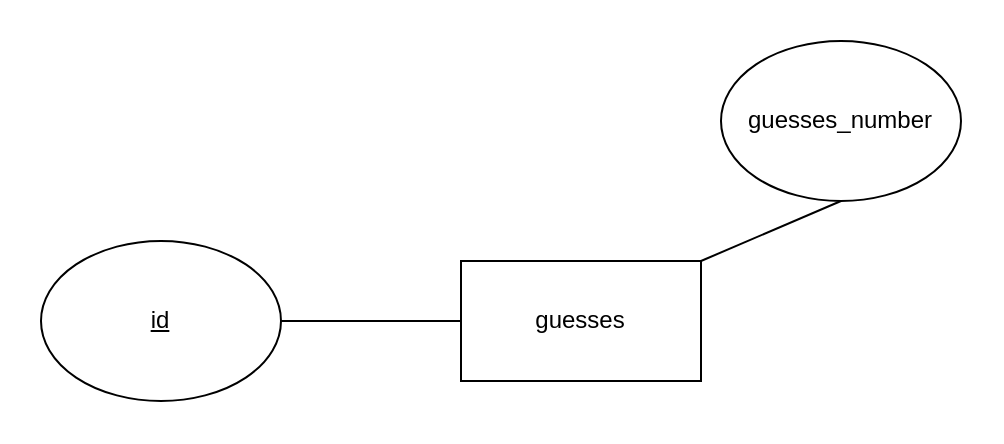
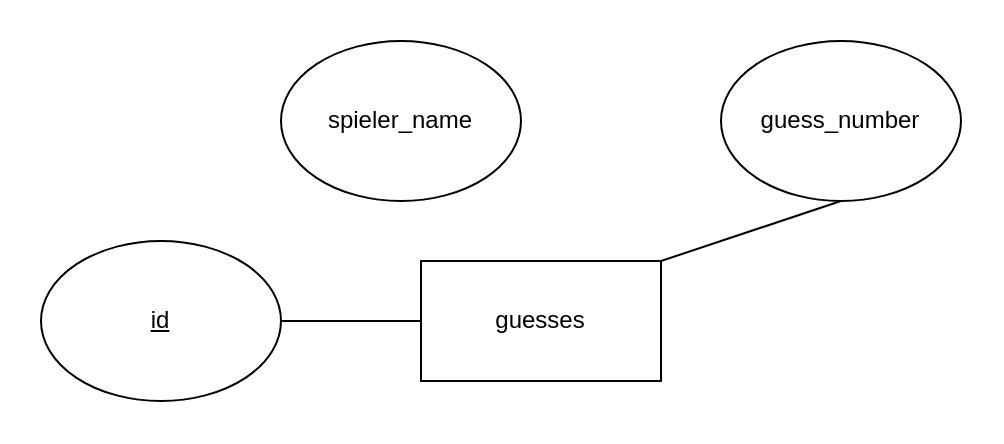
  <mxCell id="0" />
  <mxCell id="1" parent="0" />
  <mxCell id="2" value="&lt;u&gt;id&lt;/u&gt;" style="ellipse;whiteSpace=wrap;html=1;" vertex="1" parent="1"><mxGeometry x="20" y="120" width="120" height="80" as="geometry" /></mxCell>
- <mxCell id="3" value="guesses" style="rounded=0;whiteSpace=wrap;html=1;" vertex="1" parent="1"><mxGeometry x="230" y="130" width="120" height="60" as="geometry" /></mxCell>
- <mxCell id="5" value="guesses_number" style="ellipse;whiteSpace=wrap;html=1;" vertex="1" parent="1"><mxGeometry x="360" y="20" width="120" height="80" as="geometry" /></mxCell>
+ <mxCell id="3" value="guesses" style="rounded=0;whiteSpace=wrap;html=1;" vertex="1" parent="1"><mxGeometry x="210" y="130" width="120" height="60" as="geometry" /></mxCell>
+ <mxCell id="4" value="spieler_name" style="ellipse;whiteSpace=wrap;html=1;" vertex="1" parent="1"><mxGeometry x="140" y="20" width="120" height="80" as="geometry" /></mxCell>
+ <mxCell id="5" value="guess_number" style="ellipse;whiteSpace=wrap;html=1;" vertex="1" parent="1"><mxGeometry x="360" y="20" width="120" height="80" as="geometry" /></mxCell>
  <mxCell id="6" value="" style="endArrow=none;html=1;rounded=0;exitX=1;exitY=0.5;exitDx=0;exitDy=0;entryX=0;entryY=0.5;entryDx=0;entryDy=0;" edge="1" parent="1" source="2" target="3"><mxGeometry width="50" height="50" relative="1" as="geometry"><mxPoint x="270" y="150" as="sourcePoint" /><mxPoint x="320" y="100" as="targetPoint" /></mxGeometry></mxCell>
  <mxCell id="7" value="" style="endArrow=none;html=1;rounded=0;entryX=0.5;entryY=1;entryDx=0;entryDy=0;exitX=1;exitY=0;exitDx=0;exitDy=0;" edge="1" parent="1" source="3" target="5"><mxGeometry width="50" height="50" relative="1" as="geometry"><mxPoint x="270" y="150" as="sourcePoint" /><mxPoint x="320" y="100" as="targetPoint" /></mxGeometry></mxCell>
